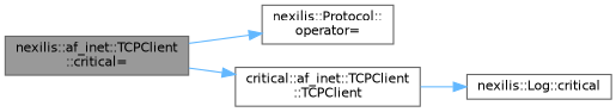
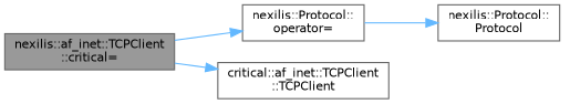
  digraph {
    rankdir=LR
    node [color=grey40 fillcolor=white fontname=Helvetica fontsize=10 shape=box style=filled]
    edge [color=steelblue1 fontname=Helvetica fontsize=10 labelfontname=Helvetica labelfontsize=10 style=solid]
    n1 [color=gray40 fillcolor=grey60 fontcolor=black height=0.2 label="nexilis::af_inet::TCPClient\l::critical=" width=0.4]
    n2 [height=0.2 label="nexilis::Protocol::\loperator=" width=0.4]
    n3 [height=0.2 label="critical::af_inet::TCPClient\l::TCPClient" width=0.4]
-   n5 [height=0.2 label="nexilis::Log::critical" width=0.4]
+   n4 [height=0.2 label="nexilis::Protocol::\lProtocol" width=0.4]
    n1 -> n2
    n1 -> n3
-   n3 -> n5
+   n2 -> n4
  }
